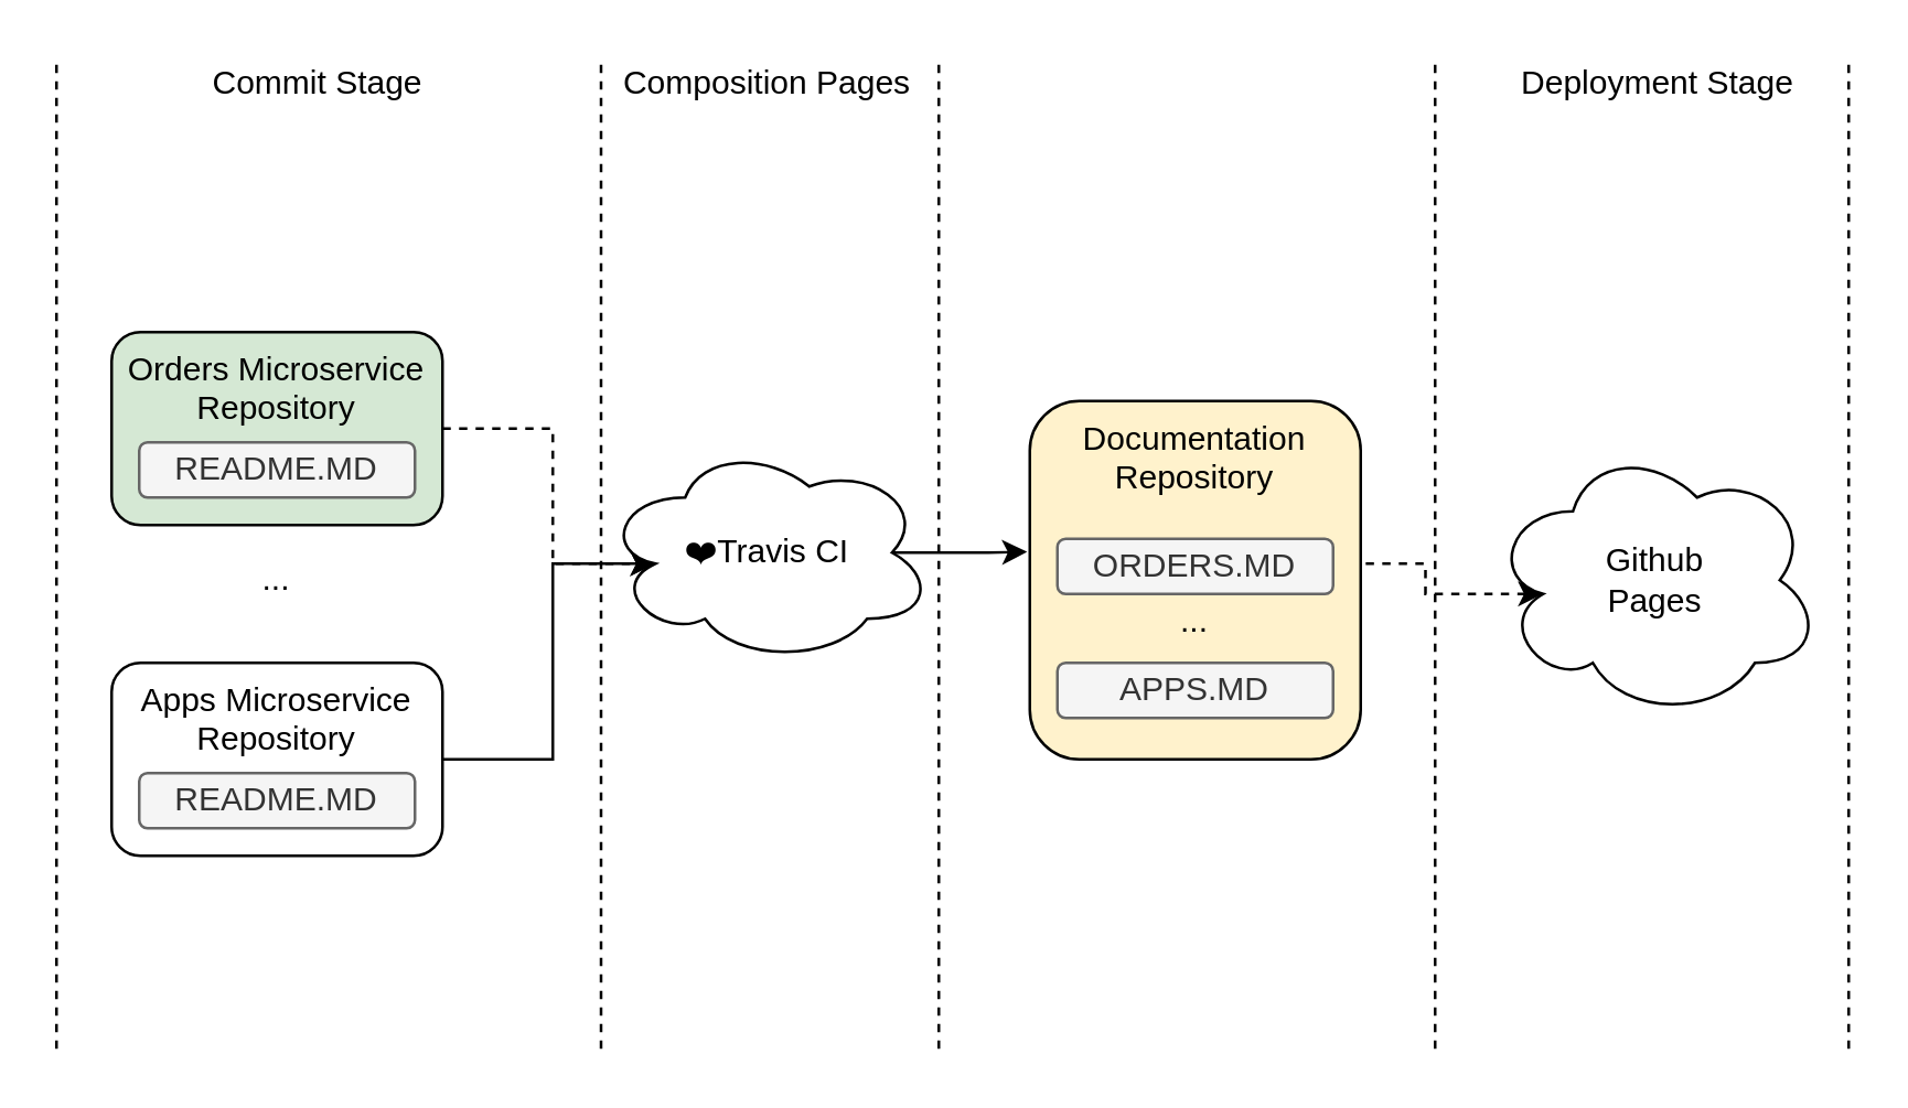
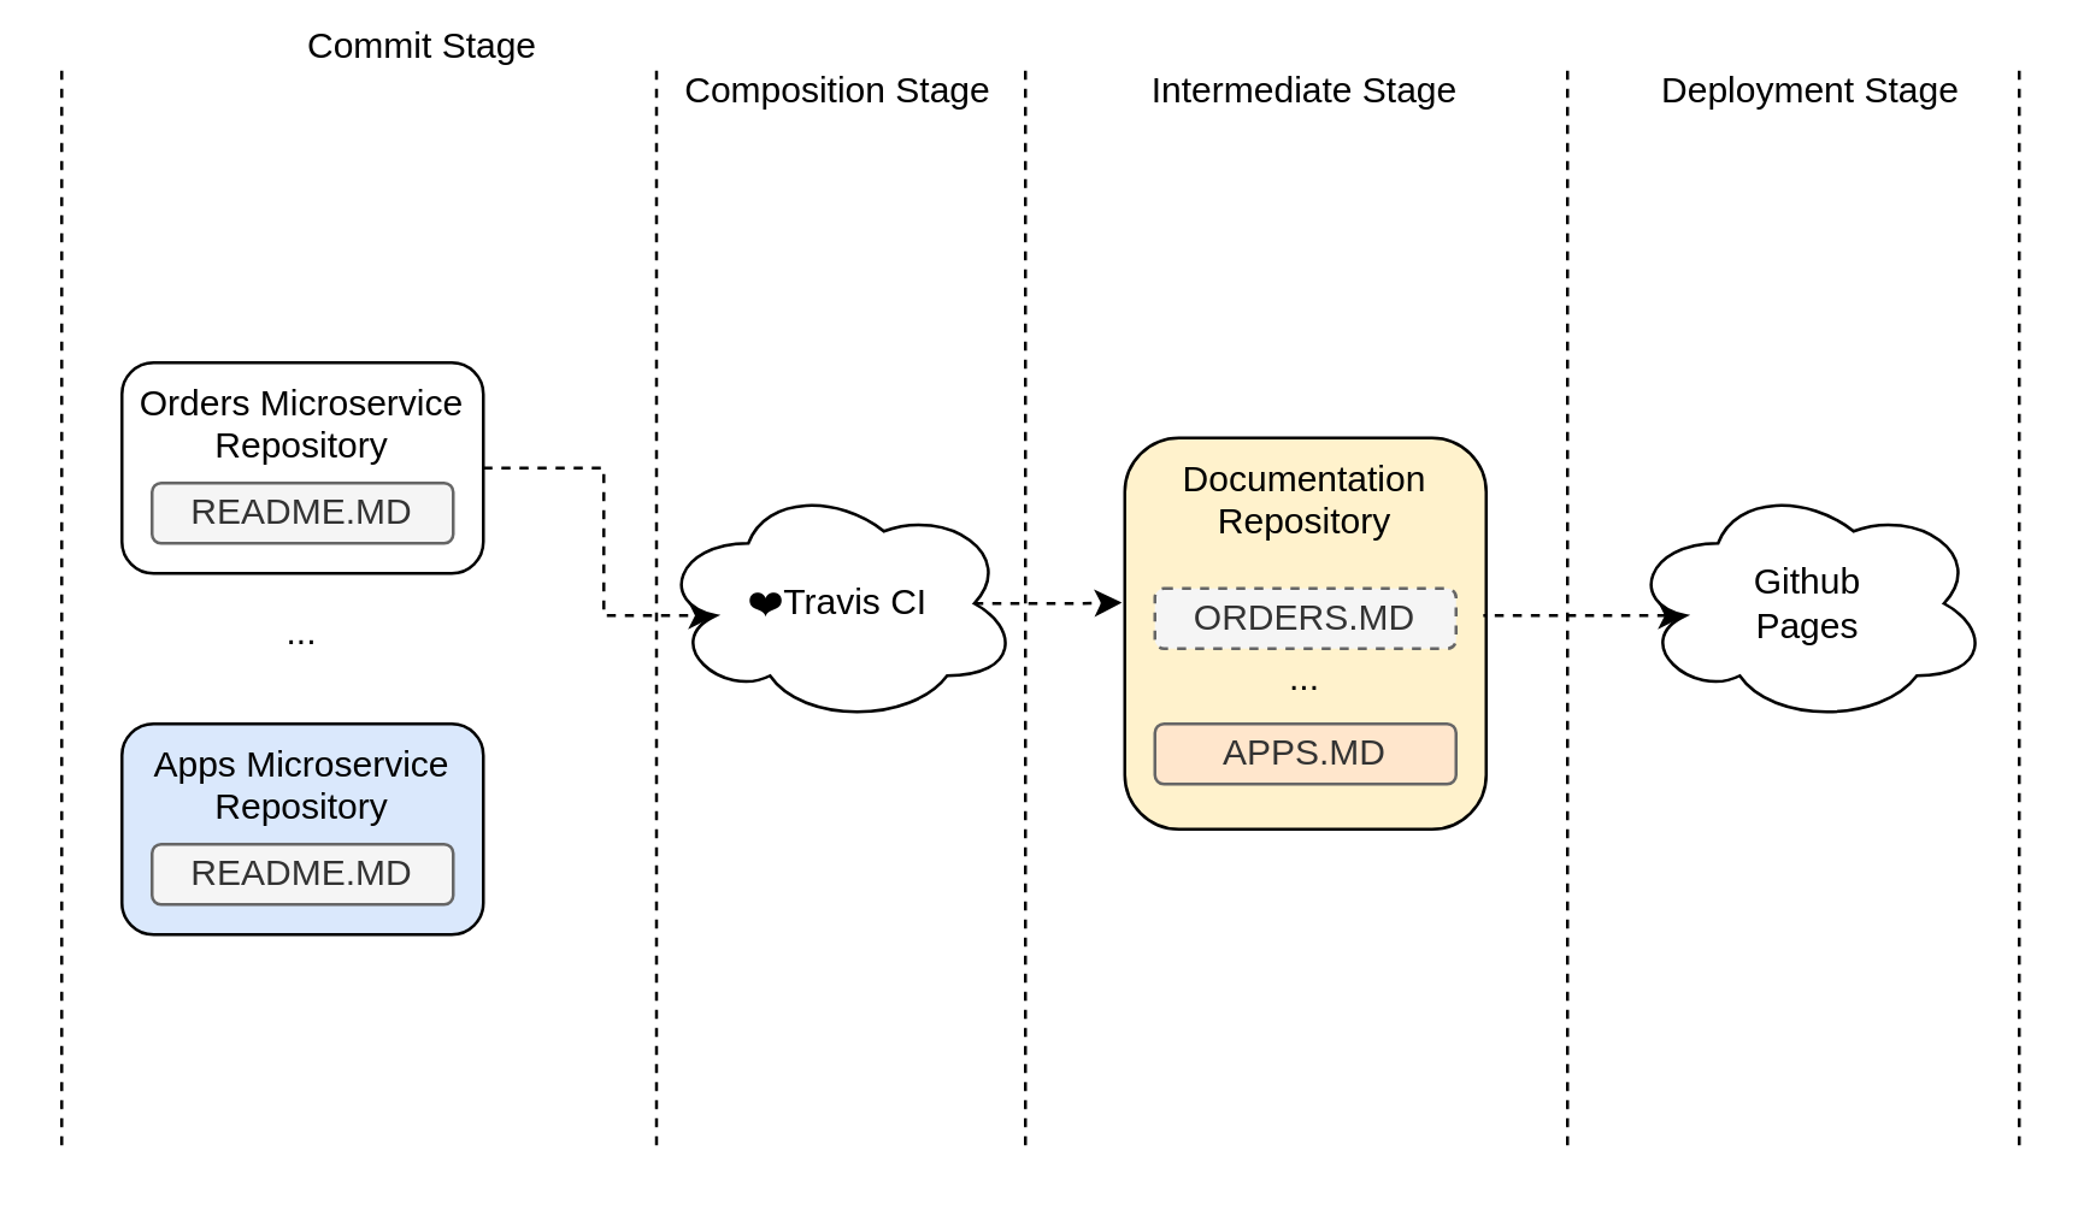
  <mxCell id="0" />
  <mxCell id="1" parent="0" />
  <mxCell id="2" style="edgeStyle=orthogonalEdgeStyle;rounded=0;orthogonalLoop=1;jettySize=auto;html=1;entryX=0.16;entryY=0.55;entryDx=0;entryDy=0;entryPerimeter=0;dashed=1;" edge="1" parent="1" source="3" target="10"><mxGeometry relative="1" as="geometry"><Array as="points"><mxPoint x="200" y="155" /><mxPoint x="200" y="204" /></Array></mxGeometry></mxCell>
- <mxCell id="3" value="Orders Microservice Repository" style="rounded=1;whiteSpace=wrap;html=1;verticalAlign=top;fillColor=#d5e8d4;" vertex="1" parent="1"><mxGeometry x="40" y="120" width="120" height="70" as="geometry" /></mxCell>
+ <mxCell id="3" value="Orders Microservice Repository" style="rounded=1;whiteSpace=wrap;html=1;verticalAlign=top;" vertex="1" parent="1"><mxGeometry x="40" y="120" width="120" height="70" as="geometry" /></mxCell>
  <mxCell id="4" value="..." style="text;html=1;strokeColor=none;fillColor=none;align=center;verticalAlign=middle;whiteSpace=wrap;rounded=0;" vertex="1" parent="1"><mxGeometry x="80" y="200" width="40" height="20" as="geometry" /></mxCell>
  <mxCell id="5" value="README.MD" style="rounded=1;whiteSpace=wrap;html=1;fillColor=#f5f5f5;strokeColor=#666666;fontColor=#333333;" vertex="1" parent="1"><mxGeometry x="50" y="160" width="100" height="20" as="geometry" /></mxCell>
- <mxCell id="6" style="edgeStyle=orthogonalEdgeStyle;rounded=0;orthogonalLoop=1;jettySize=auto;html=1;entryX=0.16;entryY=0.55;entryDx=0;entryDy=0;entryPerimeter=0;" edge="1" parent="1" source="7" target="10"><mxGeometry relative="1" as="geometry"><Array as="points"><mxPoint x="200" y="275" /><mxPoint x="200" y="204" /></Array></mxGeometry></mxCell>
- <mxCell id="7" value="Apps Microservice Repository" style="rounded=1;whiteSpace=wrap;html=1;verticalAlign=top;" vertex="1" parent="1"><mxGeometry x="40" y="240" width="120" height="70" as="geometry" /></mxCell>
+ <mxCell id="7" value="Apps Microservice Repository" style="rounded=1;whiteSpace=wrap;html=1;verticalAlign=top;fillColor=#dae8fc;" vertex="1" parent="1"><mxGeometry x="40" y="240" width="120" height="70" as="geometry" /></mxCell>
  <mxCell id="8" value="README.MD" style="rounded=1;whiteSpace=wrap;html=1;fillColor=#f5f5f5;strokeColor=#666666;fontColor=#333333;" vertex="1" parent="1"><mxGeometry x="50" y="280" width="100" height="20" as="geometry" /></mxCell>
- <mxCell id="9" style="edgeStyle=orthogonalEdgeStyle;rounded=0;orthogonalLoop=1;jettySize=auto;html=1;entryX=-0.008;entryY=0.421;entryDx=0;entryDy=0;entryPerimeter=0;exitX=0.875;exitY=0.5;exitDx=0;exitDy=0;exitPerimeter=0;" edge="1" parent="1" source="10" target="11"><mxGeometry relative="1" as="geometry" /></mxCell>
+ <mxCell id="9" style="edgeStyle=orthogonalEdgeStyle;rounded=0;orthogonalLoop=1;jettySize=auto;html=1;entryX=-0.008;entryY=0.421;entryDx=0;entryDy=0;entryPerimeter=0;exitX=0.875;exitY=0.5;exitDx=0;exitDy=0;exitPerimeter=0;dashed=1;" edge="1" parent="1" source="10" target="11"><mxGeometry relative="1" as="geometry" /></mxCell>
  <mxCell id="10" value="❤️Travis CI" style="ellipse;shape=cloud;whiteSpace=wrap;html=1;" vertex="1" parent="1"><mxGeometry x="218" y="160" width="120" height="80" as="geometry" /></mxCell>
  <mxCell id="11" value="Documentation Repository" style="rounded=1;whiteSpace=wrap;html=1;verticalAlign=top;fillColor=#fff2cc;" vertex="1" parent="1"><mxGeometry x="373" y="145" width="120" height="130" as="geometry" /></mxCell>
- <mxCell id="12" value="ORDERS.MD" style="rounded=1;whiteSpace=wrap;html=1;fillColor=#f5f5f5;strokeColor=#666666;fontColor=#333333;" vertex="1" parent="1"><mxGeometry x="383" y="195" width="100" height="20" as="geometry" /></mxCell>
+ <mxCell id="12" value="ORDERS.MD" style="rounded=1;whiteSpace=wrap;html=1;fillColor=#f5f5f5;strokeColor=#666666;fontColor=#333333;dashed=1;" vertex="1" parent="1"><mxGeometry x="383" y="195" width="100" height="20" as="geometry" /></mxCell>
  <mxCell id="13" value="" style="endArrow=none;dashed=1;html=1;" edge="1" parent="1"><mxGeometry width="50" height="50" relative="1" as="geometry"><mxPoint x="20" y="380" as="sourcePoint" /><mxPoint x="20" y="20" as="targetPoint" /></mxGeometry></mxCell>
  <mxCell id="14" value="" style="endArrow=none;dashed=1;html=1;" edge="1" parent="1"><mxGeometry width="50" height="50" relative="1" as="geometry"><mxPoint x="217.5" y="380" as="sourcePoint" /><mxPoint x="217.5" y="20" as="targetPoint" /></mxGeometry></mxCell>
  <mxCell id="15" value="" style="endArrow=none;dashed=1;html=1;" edge="1" parent="1"><mxGeometry width="50" height="50" relative="1" as="geometry"><mxPoint x="340" y="380" as="sourcePoint" /><mxPoint x="340" y="20" as="targetPoint" /></mxGeometry></mxCell>
- <mxCell id="16" value="APPS.MD" style="rounded=1;whiteSpace=wrap;html=1;fillColor=#f5f5f5;strokeColor=#666666;fontColor=#333333;" vertex="1" parent="1"><mxGeometry x="383" y="240" width="100" height="20" as="geometry" /></mxCell>
+ <mxCell id="16" value="APPS.MD" style="rounded=1;whiteSpace=wrap;html=1;fillColor=#ffe6cc;strokeColor=#666666;fontColor=#333333;" vertex="1" parent="1"><mxGeometry x="383" y="240" width="100" height="20" as="geometry" /></mxCell>
  <mxCell id="17" value="..." style="text;html=1;strokeColor=none;fillColor=none;align=center;verticalAlign=middle;whiteSpace=wrap;rounded=0;" vertex="1" parent="1"><mxGeometry x="413" y="215" width="40" height="20" as="geometry" /></mxCell>
  <mxCell id="18" style="edgeStyle=orthogonalEdgeStyle;rounded=0;orthogonalLoop=1;jettySize=auto;html=1;exitX=0.16;exitY=0.55;exitDx=0;exitDy=0;exitPerimeter=0;entryX=0.992;entryY=0.454;entryDx=0;entryDy=0;entryPerimeter=0;startArrow=classic;startFill=1;endArrow=none;endFill=0;dashed=1;" edge="1" parent="1" source="19" target="11"><mxGeometry relative="1" as="geometry" /></mxCell>
- <mxCell id="19" value="Github&lt;br&gt;Pages" style="ellipse;shape=cloud;whiteSpace=wrap;html=1;" vertex="1" parent="1"><mxGeometry x="540" y="160" width="120" height="100" as="geometry" /></mxCell>
+ <mxCell id="19" value="Github&lt;br&gt;Pages" style="ellipse;shape=cloud;whiteSpace=wrap;html=1;" vertex="1" parent="1"><mxGeometry x="540" y="160" width="120" height="80" as="geometry" /></mxCell>
  <mxCell id="20" value="" style="endArrow=none;dashed=1;html=1;" edge="1" parent="1"><mxGeometry width="50" height="50" relative="1" as="geometry"><mxPoint x="520" y="380" as="sourcePoint" /><mxPoint x="520" y="20" as="targetPoint" /></mxGeometry></mxCell>
- <mxCell id="21" value="Commit Stage" style="text;html=1;strokeColor=none;fillColor=none;align=center;verticalAlign=middle;whiteSpace=wrap;rounded=0;" vertex="1" parent="1"><mxGeometry x="70" y="20" width="90" height="20" as="geometry" /></mxCell>
- <mxCell id="22" value="Composition Pages" style="text;html=1;strokeColor=none;fillColor=none;align=center;verticalAlign=middle;whiteSpace=wrap;rounded=0;" vertex="1" parent="1"><mxGeometry x="218" y="20" width="120" height="20" as="geometry" /></mxCell>
+ <mxCell id="21" value="Commit Stage" style="text;html=1;strokeColor=none;fillColor=none;align=center;verticalAlign=middle;whiteSpace=wrap;rounded=0;" vertex="1" parent="1"><mxGeometry x="95" y="5" width="90" height="20" as="geometry" /></mxCell>
+ <mxCell id="22" value="Composition Stage" style="text;html=1;strokeColor=none;fillColor=none;align=center;verticalAlign=middle;whiteSpace=wrap;rounded=0;" vertex="1" parent="1"><mxGeometry x="218" y="20" width="120" height="20" as="geometry" /></mxCell>
+ <mxCell id="23" value="Intermediate Stage" style="text;html=1;strokeColor=none;fillColor=none;align=center;verticalAlign=middle;whiteSpace=wrap;rounded=0;" vertex="1" parent="1"><mxGeometry x="372" y="20" width="122" height="20" as="geometry" /></mxCell>
  <mxCell id="24" value="Deployment Stage" style="text;html=1;strokeColor=none;fillColor=none;align=center;verticalAlign=middle;whiteSpace=wrap;rounded=0;" vertex="1" parent="1"><mxGeometry x="540" y="20" width="122" height="20" as="geometry" /></mxCell>
  <mxCell id="25" value="" style="endArrow=none;dashed=1;html=1;" edge="1" parent="1"><mxGeometry width="50" height="50" relative="1" as="geometry"><mxPoint x="670" y="380" as="sourcePoint" /><mxPoint x="670" y="20" as="targetPoint" /></mxGeometry></mxCell>
